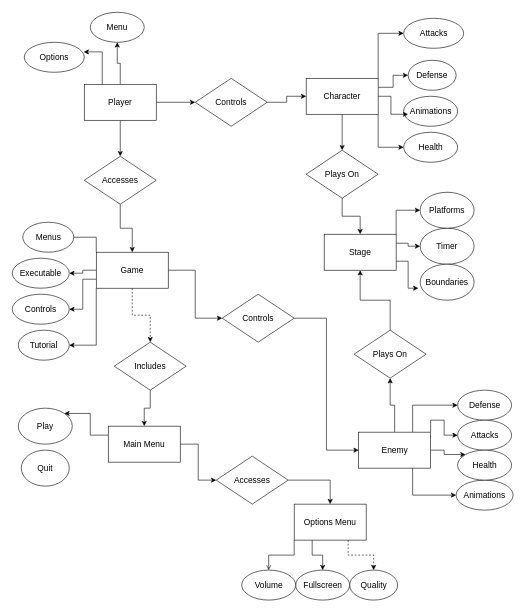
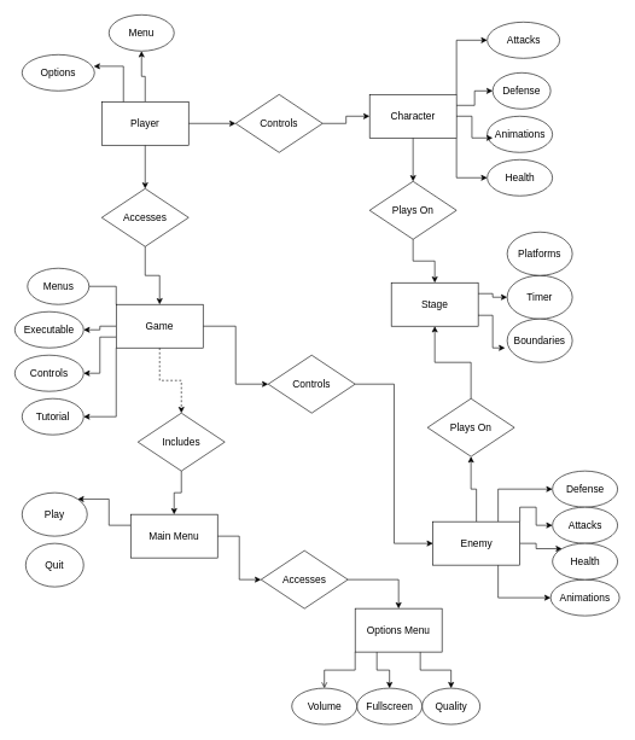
  <mxCell id="0" />
  <mxCell id="1" parent="0" />
  <mxCell id="2" style="edgeStyle=orthogonalEdgeStyle;rounded=0;orthogonalLoop=1;jettySize=auto;html=1;exitX=0.5;exitY=1;exitDx=0;exitDy=0;entryX=0.5;entryY=0;entryDx=0;entryDy=0;" edge="1" parent="1" source="5" target="38"><mxGeometry relative="1" as="geometry" /></mxCell>
  <mxCell id="3" style="edgeStyle=orthogonalEdgeStyle;rounded=0;orthogonalLoop=1;jettySize=auto;html=1;exitX=1;exitY=0.5;exitDx=0;exitDy=0;entryX=0;entryY=0.5;entryDx=0;entryDy=0;" edge="1" parent="1" source="5" target="40"><mxGeometry relative="1" as="geometry" /></mxCell>
  <mxCell id="4" style="edgeStyle=orthogonalEdgeStyle;rounded=0;orthogonalLoop=1;jettySize=auto;html=1;exitX=0.5;exitY=0;exitDx=0;exitDy=0;entryX=0.5;entryY=1;entryDx=0;entryDy=0;" edge="1" parent="1" source="5" target="47"><mxGeometry relative="1" as="geometry" /></mxCell>
  <mxCell id="5" value="&lt;font style=&quot;font-size: 14px;&quot;&gt;Player&lt;/font&gt;" style="rounded=0;whiteSpace=wrap;html=1;fontSize=14;" vertex="1" parent="1"><mxGeometry x="140" y="140" width="120" height="60" as="geometry" /></mxCell>
  <mxCell id="6" style="edgeStyle=orthogonalEdgeStyle;rounded=0;orthogonalLoop=1;jettySize=auto;html=1;exitX=0.5;exitY=1;exitDx=0;exitDy=0;entryX=0.5;entryY=0;entryDx=0;entryDy=0;dashed=1;" edge="1" parent="1" source="12" target="36"><mxGeometry relative="1" as="geometry" /></mxCell>
  <mxCell id="7" style="edgeStyle=orthogonalEdgeStyle;rounded=0;orthogonalLoop=1;jettySize=auto;html=1;exitX=1;exitY=0.5;exitDx=0;exitDy=0;entryX=0;entryY=0.5;entryDx=0;entryDy=0;" edge="1" parent="1" source="12" target="32"><mxGeometry relative="1" as="geometry" /></mxCell>
  <mxCell id="8" style="edgeStyle=orthogonalEdgeStyle;rounded=0;orthogonalLoop=1;jettySize=auto;html=1;exitX=0;exitY=0;exitDx=0;exitDy=0;entryX=1;entryY=0.5;entryDx=0;entryDy=0;endArrow=none;" edge="1" parent="1" source="12" target="64"><mxGeometry relative="1" as="geometry" /></mxCell>
  <mxCell id="9" style="edgeStyle=orthogonalEdgeStyle;rounded=0;orthogonalLoop=1;jettySize=auto;html=1;exitX=0;exitY=0.5;exitDx=0;exitDy=0;entryX=1;entryY=0.5;entryDx=0;entryDy=0;" edge="1" parent="1" source="12" target="70"><mxGeometry relative="1" as="geometry" /></mxCell>
  <mxCell id="10" style="edgeStyle=orthogonalEdgeStyle;rounded=0;orthogonalLoop=1;jettySize=auto;html=1;exitX=0;exitY=0.75;exitDx=0;exitDy=0;entryX=1;entryY=0.5;entryDx=0;entryDy=0;" edge="1" parent="1" source="12" target="71"><mxGeometry relative="1" as="geometry" /></mxCell>
  <mxCell id="11" style="edgeStyle=orthogonalEdgeStyle;rounded=0;orthogonalLoop=1;jettySize=auto;html=1;exitX=0;exitY=1;exitDx=0;exitDy=0;entryX=1;entryY=0.5;entryDx=0;entryDy=0;" edge="1" parent="1" source="12" target="72"><mxGeometry relative="1" as="geometry" /></mxCell>
  <mxCell id="12" value="Game" style="rounded=0;whiteSpace=wrap;html=1;fontSize=14;" vertex="1" parent="1"><mxGeometry x="160" y="420" width="120" height="60" as="geometry" /></mxCell>
  <mxCell id="13" style="edgeStyle=orthogonalEdgeStyle;rounded=0;orthogonalLoop=1;jettySize=auto;html=1;exitX=1;exitY=0.5;exitDx=0;exitDy=0;entryX=0;entryY=0.5;entryDx=0;entryDy=0;" edge="1" parent="1" source="15" target="34"><mxGeometry relative="1" as="geometry" /></mxCell>
  <mxCell id="14" style="edgeStyle=orthogonalEdgeStyle;rounded=0;orthogonalLoop=1;jettySize=auto;html=1;exitX=0;exitY=0.25;exitDx=0;exitDy=0;entryX=1;entryY=0;entryDx=0;entryDy=0;" edge="1" parent="1" source="15" target="66"><mxGeometry relative="1" as="geometry" /></mxCell>
  <mxCell id="15" value="Main Menu" style="rounded=0;whiteSpace=wrap;html=1;fontSize=14;" vertex="1" parent="1"><mxGeometry x="180" y="710" width="120" height="60" as="geometry" /></mxCell>
  <mxCell id="16" style="edgeStyle=orthogonalEdgeStyle;rounded=0;orthogonalLoop=1;jettySize=auto;html=1;exitX=0;exitY=1;exitDx=0;exitDy=0;entryX=0.5;entryY=0;entryDx=0;entryDy=0;endArrow=open;" edge="1" parent="1" source="19" target="50"><mxGeometry relative="1" as="geometry" /></mxCell>
  <mxCell id="17" style="edgeStyle=orthogonalEdgeStyle;rounded=0;orthogonalLoop=1;jettySize=auto;html=1;exitX=0.25;exitY=1;exitDx=0;exitDy=0;entryX=0.5;entryY=0;entryDx=0;entryDy=0;" edge="1" parent="1" source="19" target="49"><mxGeometry relative="1" as="geometry" /></mxCell>
- <mxCell id="18" style="edgeStyle=orthogonalEdgeStyle;rounded=0;orthogonalLoop=1;jettySize=auto;html=1;exitX=0.75;exitY=1;exitDx=0;exitDy=0;entryX=0.5;entryY=0;entryDx=0;entryDy=0;dashed=1;" edge="1" parent="1" source="19" target="48"><mxGeometry relative="1" as="geometry" /></mxCell>
+ <mxCell id="18" style="edgeStyle=orthogonalEdgeStyle;rounded=0;orthogonalLoop=1;jettySize=auto;html=1;exitX=0.75;exitY=1;exitDx=0;exitDy=0;entryX=0.5;entryY=0;entryDx=0;entryDy=0;" edge="1" parent="1" source="19" target="48"><mxGeometry relative="1" as="geometry" /></mxCell>
  <mxCell id="19" value="Options Menu" style="rounded=0;whiteSpace=wrap;html=1;fontSize=14;" vertex="1" parent="1"><mxGeometry x="490" y="840" width="120" height="60" as="geometry" /></mxCell>
  <mxCell id="20" style="edgeStyle=orthogonalEdgeStyle;rounded=0;orthogonalLoop=1;jettySize=auto;html=1;exitX=0.5;exitY=0;exitDx=0;exitDy=0;entryX=0.5;entryY=1;entryDx=0;entryDy=0;" edge="1" parent="1" source="25" target="61"><mxGeometry relative="1" as="geometry" /></mxCell>
  <mxCell id="21" style="edgeStyle=orthogonalEdgeStyle;rounded=0;orthogonalLoop=1;jettySize=auto;html=1;exitX=0.75;exitY=0;exitDx=0;exitDy=0;entryX=0;entryY=0.5;entryDx=0;entryDy=0;" edge="1" parent="1" source="25" target="41"><mxGeometry relative="1" as="geometry" /></mxCell>
  <mxCell id="22" style="edgeStyle=orthogonalEdgeStyle;rounded=0;orthogonalLoop=1;jettySize=auto;html=1;exitX=1;exitY=0;exitDx=0;exitDy=0;entryX=0;entryY=0.5;entryDx=0;entryDy=0;" edge="1" parent="1" source="25" target="42"><mxGeometry relative="1" as="geometry" /></mxCell>
  <mxCell id="23" style="edgeStyle=orthogonalEdgeStyle;rounded=0;orthogonalLoop=1;jettySize=auto;html=1;exitX=1;exitY=0.5;exitDx=0;exitDy=0;entryX=0;entryY=0;entryDx=0;entryDy=0;" edge="1" parent="1" source="25" target="56"><mxGeometry relative="1" as="geometry" /></mxCell>
  <mxCell id="24" style="edgeStyle=orthogonalEdgeStyle;rounded=0;orthogonalLoop=1;jettySize=auto;html=1;exitX=0.75;exitY=1;exitDx=0;exitDy=0;entryX=0;entryY=0.5;entryDx=0;entryDy=0;" edge="1" parent="1" source="25" target="54"><mxGeometry relative="1" as="geometry" /></mxCell>
  <mxCell id="25" value="Enemy" style="rounded=0;whiteSpace=wrap;html=1;fontSize=14;" vertex="1" parent="1"><mxGeometry x="597.5" y="720" width="120" height="60" as="geometry" /></mxCell>
  <mxCell id="26" style="edgeStyle=orthogonalEdgeStyle;rounded=0;orthogonalLoop=1;jettySize=auto;html=1;exitX=0.5;exitY=1;exitDx=0;exitDy=0;entryX=0.5;entryY=0;entryDx=0;entryDy=0;" edge="1" parent="1" source="30" target="63"><mxGeometry relative="1" as="geometry" /></mxCell>
  <mxCell id="27" style="edgeStyle=orthogonalEdgeStyle;rounded=0;orthogonalLoop=1;jettySize=auto;html=1;exitX=1;exitY=0;exitDx=0;exitDy=0;entryX=0;entryY=0.5;entryDx=0;entryDy=0;" edge="1" parent="1" source="30" target="45"><mxGeometry relative="1" as="geometry" /></mxCell>
  <mxCell id="28" style="edgeStyle=orthogonalEdgeStyle;rounded=0;orthogonalLoop=1;jettySize=auto;html=1;exitX=1;exitY=0.25;exitDx=0;exitDy=0;entryX=0;entryY=0.5;entryDx=0;entryDy=0;" edge="1" parent="1" source="30" target="44"><mxGeometry relative="1" as="geometry" /></mxCell>
  <mxCell id="29" style="edgeStyle=orthogonalEdgeStyle;rounded=0;orthogonalLoop=1;jettySize=auto;html=1;exitX=1;exitY=1;exitDx=0;exitDy=0;entryX=0;entryY=0.5;entryDx=0;entryDy=0;" edge="1" parent="1" source="30" target="43"><mxGeometry relative="1" as="geometry" /></mxCell>
  <mxCell id="30" value="Character" style="rounded=0;whiteSpace=wrap;html=1;fontSize=14;" vertex="1" parent="1"><mxGeometry x="510" y="130" width="120" height="60" as="geometry" /></mxCell>
  <mxCell id="31" style="edgeStyle=orthogonalEdgeStyle;rounded=0;orthogonalLoop=1;jettySize=auto;html=1;exitX=1;exitY=0.5;exitDx=0;exitDy=0;entryX=0;entryY=0.5;entryDx=0;entryDy=0;" edge="1" parent="1" source="32" target="25"><mxGeometry relative="1" as="geometry" /></mxCell>
  <mxCell id="32" value="Controls" style="rhombus;whiteSpace=wrap;html=1;fontSize=14;" vertex="1" parent="1"><mxGeometry x="370" y="490" width="120" height="80" as="geometry" /></mxCell>
  <mxCell id="33" style="edgeStyle=orthogonalEdgeStyle;rounded=0;orthogonalLoop=1;jettySize=auto;html=1;exitX=1;exitY=0.5;exitDx=0;exitDy=0;entryX=0.5;entryY=0;entryDx=0;entryDy=0;" edge="1" parent="1" source="34" target="19"><mxGeometry relative="1" as="geometry" /></mxCell>
  <mxCell id="34" value="Accesses" style="rhombus;whiteSpace=wrap;html=1;fontSize=14;" vertex="1" parent="1"><mxGeometry x="360" y="760" width="120" height="80" as="geometry" /></mxCell>
  <mxCell id="35" style="edgeStyle=orthogonalEdgeStyle;rounded=0;orthogonalLoop=1;jettySize=auto;html=1;exitX=0.5;exitY=1;exitDx=0;exitDy=0;entryX=0.5;entryY=0;entryDx=0;entryDy=0;" edge="1" parent="1" source="36" target="15"><mxGeometry relative="1" as="geometry" /></mxCell>
  <mxCell id="36" value="Includes" style="rhombus;whiteSpace=wrap;html=1;fontSize=14;" vertex="1" parent="1"><mxGeometry x="190" y="570" width="120" height="80" as="geometry" /></mxCell>
  <mxCell id="37" style="edgeStyle=orthogonalEdgeStyle;rounded=0;orthogonalLoop=1;jettySize=auto;html=1;exitX=0.5;exitY=1;exitDx=0;exitDy=0;entryX=0.5;entryY=0;entryDx=0;entryDy=0;" edge="1" parent="1" source="38" target="12"><mxGeometry relative="1" as="geometry" /></mxCell>
  <mxCell id="38" value="Accesses" style="rhombus;whiteSpace=wrap;html=1;fontSize=14;" vertex="1" parent="1"><mxGeometry x="140" y="260" width="120" height="80" as="geometry" /></mxCell>
  <mxCell id="39" style="edgeStyle=orthogonalEdgeStyle;rounded=0;orthogonalLoop=1;jettySize=auto;html=1;exitX=1;exitY=0.5;exitDx=0;exitDy=0;entryX=0;entryY=0.5;entryDx=0;entryDy=0;" edge="1" parent="1" source="40" target="30"><mxGeometry relative="1" as="geometry" /></mxCell>
  <mxCell id="40" value="Controls" style="rhombus;whiteSpace=wrap;html=1;fontSize=14;" vertex="1" parent="1"><mxGeometry x="325" y="130" width="120" height="80" as="geometry" /></mxCell>
  <mxCell id="41" value="Defense" style="ellipse;whiteSpace=wrap;html=1;fontSize=14;" vertex="1" parent="1"><mxGeometry x="762.5" y="650" width="90" height="50" as="geometry" /></mxCell>
  <mxCell id="42" value="Attacks" style="ellipse;whiteSpace=wrap;html=1;fontSize=14;" vertex="1" parent="1"><mxGeometry x="762.5" y="700" width="90" height="50" as="geometry" /></mxCell>
  <mxCell id="43" value="Health" style="ellipse;whiteSpace=wrap;html=1;fontSize=14;" vertex="1" parent="1"><mxGeometry x="672.5" y="220" width="90" height="50" as="geometry" /></mxCell>
  <mxCell id="44" value="Defense" style="ellipse;whiteSpace=wrap;html=1;fontSize=14;" vertex="1" parent="1"><mxGeometry x="680" y="100" width="80" height="50" as="geometry" /></mxCell>
  <mxCell id="45" value="Attacks" style="ellipse;whiteSpace=wrap;html=1;fontSize=14;" vertex="1" parent="1"><mxGeometry x="672.5" y="30" width="100" height="50" as="geometry" /></mxCell>
- <mxCell id="46" value="Options" style="ellipse;whiteSpace=wrap;html=1;fontSize=14;" vertex="1" parent="1"><mxGeometry x="40" y="70" width="100" height="50" as="geometry" /></mxCell>
+ <mxCell id="46" value="Options" style="ellipse;whiteSpace=wrap;html=1;fontSize=14;" vertex="1" parent="1"><mxGeometry x="30" y="75" width="100" height="50" as="geometry" /></mxCell>
  <mxCell id="47" value="Menu" style="ellipse;whiteSpace=wrap;html=1;fontSize=14;" vertex="1" parent="1"><mxGeometry x="150" y="20" width="90" height="50" as="geometry" /></mxCell>
  <mxCell id="48" value="Quality" style="ellipse;whiteSpace=wrap;html=1;fontSize=14;" vertex="1" parent="1"><mxGeometry x="582.5" y="950" width="80" height="50" as="geometry" /></mxCell>
  <mxCell id="49" value="Fullscreen" style="ellipse;whiteSpace=wrap;html=1;fontSize=14;" vertex="1" parent="1"><mxGeometry x="492.5" y="950" width="90" height="50" as="geometry" /></mxCell>
  <mxCell id="50" value="Volume" style="ellipse;whiteSpace=wrap;html=1;fontSize=14;" vertex="1" parent="1"><mxGeometry x="402.5" y="950" width="90" height="50" as="geometry" /></mxCell>
  <mxCell id="51" value="Timer" style="ellipse;whiteSpace=wrap;html=1;fontSize=14;" vertex="1" parent="1"><mxGeometry x="700" y="380" width="90" height="60" as="geometry" /></mxCell>
  <mxCell id="52" value="Boundaries" style="ellipse;whiteSpace=wrap;html=1;fontSize=14;" vertex="1" parent="1"><mxGeometry x="700" y="440" width="90" height="60" as="geometry" /></mxCell>
  <mxCell id="53" value="Platforms" style="ellipse;whiteSpace=wrap;html=1;fontSize=14;" vertex="1" parent="1"><mxGeometry x="700" y="320" width="90" height="60" as="geometry" /></mxCell>
  <mxCell id="54" value="Animations" style="ellipse;whiteSpace=wrap;html=1;fontSize=14;" vertex="1" parent="1"><mxGeometry x="760" y="800" width="95" height="50" as="geometry" /></mxCell>
  <mxCell id="55" value="Animations" style="ellipse;whiteSpace=wrap;html=1;fontSize=14;" vertex="1" parent="1"><mxGeometry x="672.5" y="160" width="90" height="50" as="geometry" /></mxCell>
  <mxCell id="56" value="Health" style="ellipse;whiteSpace=wrap;html=1;fontSize=14;" vertex="1" parent="1"><mxGeometry x="762.5" y="750" width="90" height="50" as="geometry" /></mxCell>
- <mxCell id="57" style="edgeStyle=orthogonalEdgeStyle;rounded=0;orthogonalLoop=1;jettySize=auto;html=1;exitX=1;exitY=0;exitDx=0;exitDy=0;entryX=0;entryY=0.5;entryDx=0;entryDy=0;" edge="1" parent="1" source="59" target="53"><mxGeometry relative="1" as="geometry" /></mxCell>
  <mxCell id="58" style="edgeStyle=orthogonalEdgeStyle;rounded=0;orthogonalLoop=1;jettySize=auto;html=1;exitX=1;exitY=0.25;exitDx=0;exitDy=0;entryX=0;entryY=0.5;entryDx=0;entryDy=0;" edge="1" parent="1" source="59" target="51"><mxGeometry relative="1" as="geometry" /></mxCell>
  <mxCell id="59" value="Stage" style="rounded=0;whiteSpace=wrap;html=1;fontSize=14;" vertex="1" parent="1"><mxGeometry x="540" y="390" width="120" height="60" as="geometry" /></mxCell>
  <mxCell id="60" style="edgeStyle=orthogonalEdgeStyle;rounded=0;orthogonalLoop=1;jettySize=auto;html=1;exitX=0.5;exitY=0;exitDx=0;exitDy=0;entryX=0.5;entryY=1;entryDx=0;entryDy=0;" edge="1" parent="1" source="61" target="59"><mxGeometry relative="1" as="geometry" /></mxCell>
  <mxCell id="61" value="Plays On" style="rhombus;whiteSpace=wrap;html=1;fontSize=14;" vertex="1" parent="1"><mxGeometry x="590" y="550" width="120" height="80" as="geometry" /></mxCell>
  <mxCell id="62" style="edgeStyle=orthogonalEdgeStyle;rounded=0;orthogonalLoop=1;jettySize=auto;html=1;exitX=0.5;exitY=1;exitDx=0;exitDy=0;entryX=0.5;entryY=0;entryDx=0;entryDy=0;" edge="1" parent="1" source="63" target="59"><mxGeometry relative="1" as="geometry" /></mxCell>
  <mxCell id="63" value="Plays On" style="rhombus;whiteSpace=wrap;html=1;fontSize=14;" vertex="1" parent="1"><mxGeometry x="510" y="250" width="120" height="80" as="geometry" /></mxCell>
  <mxCell id="64" value="Menus" style="ellipse;whiteSpace=wrap;html=1;fontSize=14;" vertex="1" parent="1"><mxGeometry x="37.5" y="370" width="85" height="50" as="geometry" /></mxCell>
  <mxCell id="65" value="Quit" style="ellipse;whiteSpace=wrap;html=1;fontSize=14;" vertex="1" parent="1"><mxGeometry x="35" y="750" width="80" height="60" as="geometry" /></mxCell>
  <mxCell id="66" value="Play" style="ellipse;whiteSpace=wrap;html=1;fontSize=14;" vertex="1" parent="1"><mxGeometry x="30" y="680" width="90" height="60" as="geometry" /></mxCell>
  <mxCell id="67" style="edgeStyle=orthogonalEdgeStyle;rounded=0;orthogonalLoop=1;jettySize=auto;html=1;exitX=1;exitY=0.75;exitDx=0;exitDy=0;entryX=-0.033;entryY=0.667;entryDx=0;entryDy=0;entryPerimeter=0;" edge="1" parent="1" source="59" target="52"><mxGeometry relative="1" as="geometry" /></mxCell>
  <mxCell id="68" style="edgeStyle=orthogonalEdgeStyle;rounded=0;orthogonalLoop=1;jettySize=auto;html=1;exitX=1;exitY=0.5;exitDx=0;exitDy=0;entryX=0.083;entryY=0.6;entryDx=0;entryDy=0;entryPerimeter=0;" edge="1" parent="1" source="30" target="55"><mxGeometry relative="1" as="geometry" /></mxCell>
  <mxCell id="69" style="edgeStyle=orthogonalEdgeStyle;rounded=0;orthogonalLoop=1;jettySize=auto;html=1;exitX=0.25;exitY=0;exitDx=0;exitDy=0;entryX=0.99;entryY=0.32;entryDx=0;entryDy=0;entryPerimeter=0;" edge="1" parent="1" source="5" target="46"><mxGeometry relative="1" as="geometry" /></mxCell>
  <mxCell id="70" value="Executable" style="ellipse;whiteSpace=wrap;html=1;fontSize=14;" vertex="1" parent="1"><mxGeometry y="430" width="95" height="50" as="geometry" x="20" /></mxCell>
  <mxCell id="71" value="Controls" style="ellipse;whiteSpace=wrap;html=1;fontSize=14;" vertex="1" parent="1"><mxGeometry y="490" width="95" height="50" as="geometry" x="20" /></mxCell>
  <mxCell id="72" value="Tutorial" style="ellipse;whiteSpace=wrap;html=1;fontSize=14;" vertex="1" parent="1"><mxGeometry x="30" y="550" width="85" height="50" as="geometry" /></mxCell>
